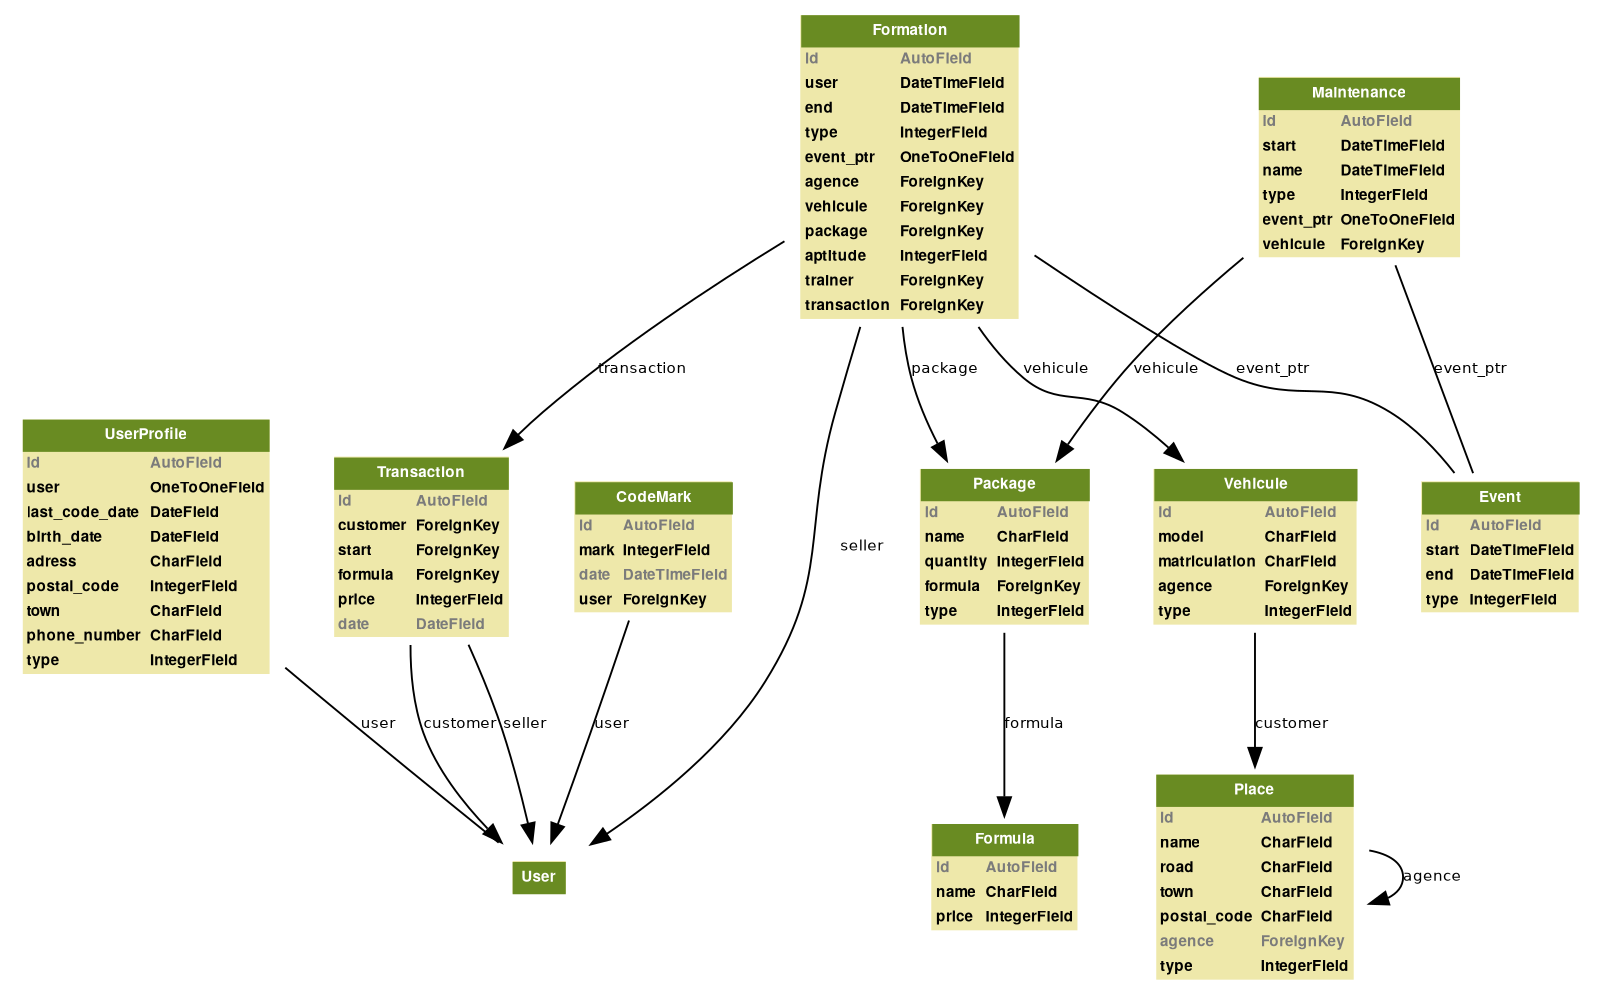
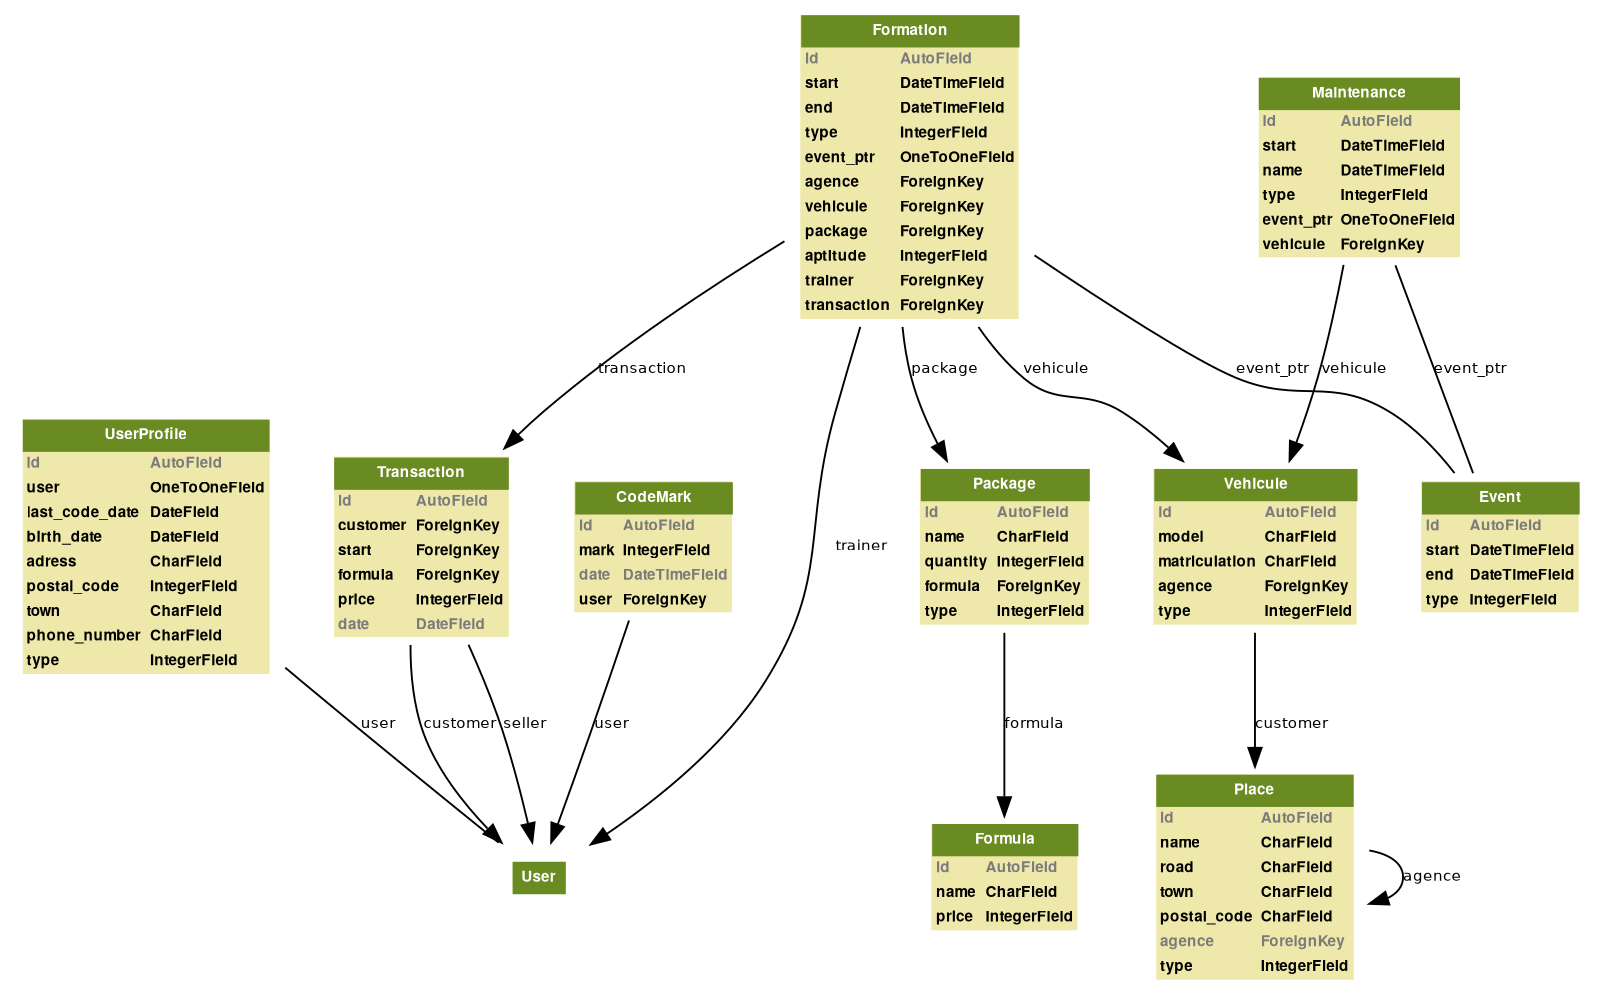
  digraph {
    fontname=Helvetica
    fontsize=8
    node [fontname=Helvetica fontsize=8 shape=plaintext]
    edge [fontname=Helvetica fontsize=8]
    n1 [label=<     <TABLE BGCOLOR="palegoldenrod" BORDER="0" CELLBORDER="0" CELLSPACING="0">      <TR><TD COLSPAN="2" CELLPADDING="4" ALIGN="CENTER" BGCOLOR="olivedrab4"      ><FONT FACE="Helvetica Bold" COLOR="white"      >UserProfile</FONT></TD></TR>            <TR><TD ALIGN="LEFT" BORDER="0"         ><FONT COLOR="#7B7B7B" FACE="Helvetica Bold">id</FONT         ></TD>         <TD ALIGN="LEFT"         ><FONT COLOR="#7B7B7B" FACE="Helvetica Bold">AutoField</FONT         ></TD></TR>          <TR><TD ALIGN="LEFT" BORDER="0"         ><FONT FACE="Helvetica Bold">user</FONT         ></TD>         <TD ALIGN="LEFT"         ><FONT FACE="Helvetica Bold">OneToOneField</FONT         ></TD></TR>          <TR><TD ALIGN="LEFT" BORDER="0"         ><FONT FACE="Helvetica Bold">last_code_date</FONT         ></TD>         <TD ALIGN="LEFT"         ><FONT FACE="Helvetica Bold">DateField</FONT         ></TD></TR>          <TR><TD ALIGN="LEFT" BORDER="0"         ><FONT FACE="Helvetica Bold">birth_date</FONT         ></TD>         <TD ALIGN="LEFT"         ><FONT FACE="Helvetica Bold">DateField</FONT         ></TD></TR>          <TR><TD ALIGN="LEFT" BORDER="0"         ><FONT FACE="Helvetica Bold">adress</FONT         ></TD>         <TD ALIGN="LEFT"         ><FONT FACE="Helvetica Bold">CharField</FONT         ></TD></TR>          <TR><TD ALIGN="LEFT" BORDER="0"         ><FONT FACE="Helvetica Bold">postal_code</FONT         ></TD>         <TD ALIGN="LEFT"         ><FONT FACE="Helvetica Bold">IntegerField</FONT         ></TD></TR>          <TR><TD ALIGN="LEFT" BORDER="0"         ><FONT FACE="Helvetica Bold">town</FONT         ></TD>         <TD ALIGN="LEFT"         ><FONT FACE="Helvetica Bold">CharField</FONT         ></TD></TR>          <TR><TD ALIGN="LEFT" BORDER="0"         ><FONT FACE="Helvetica Bold">phone_number</FONT         ></TD>         <TD ALIGN="LEFT"         ><FONT FACE="Helvetica Bold">CharField</FONT         ></TD></TR>          <TR><TD ALIGN="LEFT" BORDER="0"         ><FONT FACE="Helvetica Bold">type</FONT         ></TD>         <TD ALIGN="LEFT"         ><FONT FACE="Helvetica Bold">IntegerField</FONT         ></TD></TR>       </TABLE>     >]
    n2 [label=<         <TABLE BGCOLOR="palegoldenrod" BORDER="0" CELLBORDER="0" CELLSPACING="0">         <TR><TD COLSPAN="2" CELLPADDING="4" ALIGN="CENTER" BGCOLOR="olivedrab4"         ><FONT FACE="Helvetica Bold" COLOR="white"         >User</FONT></TD></TR>         </TABLE>         >]
    n3 [label=<     <TABLE BGCOLOR="palegoldenrod" BORDER="0" CELLBORDER="0" CELLSPACING="0">      <TR><TD COLSPAN="2" CELLPADDING="4" ALIGN="CENTER" BGCOLOR="olivedrab4"      ><FONT FACE="Helvetica Bold" COLOR="white"      >Place</FONT></TD></TR>            <TR><TD ALIGN="LEFT" BORDER="0"         ><FONT COLOR="#7B7B7B" FACE="Helvetica Bold">id</FONT         ></TD>         <TD ALIGN="LEFT"         ><FONT COLOR="#7B7B7B" FACE="Helvetica Bold">AutoField</FONT         ></TD></TR>          <TR><TD ALIGN="LEFT" BORDER="0"         ><FONT FACE="Helvetica Bold">name</FONT         ></TD>         <TD ALIGN="LEFT"         ><FONT FACE="Helvetica Bold">CharField</FONT         ></TD></TR>          <TR><TD ALIGN="LEFT" BORDER="0"         ><FONT FACE="Helvetica Bold">road</FONT         ></TD>         <TD ALIGN="LEFT"         ><FONT FACE="Helvetica Bold">CharField</FONT         ></TD></TR>          <TR><TD ALIGN="LEFT" BORDER="0"         ><FONT FACE="Helvetica Bold">town</FONT         ></TD>         <TD ALIGN="LEFT"         ><FONT FACE="Helvetica Bold">CharField</FONT         ></TD></TR>          <TR><TD ALIGN="LEFT" BORDER="0"         ><FONT FACE="Helvetica Bold">postal_code</FONT         ></TD>         <TD ALIGN="LEFT"         ><FONT FACE="Helvetica Bold">CharField</FONT         ></TD></TR>          <TR><TD ALIGN="LEFT" BORDER="0"         ><FONT COLOR="#7B7B7B" FACE="Helvetica Bold">agence</FONT         ></TD>         <TD ALIGN="LEFT"         ><FONT COLOR="#7B7B7B" FACE="Helvetica Bold">ForeignKey</FONT         ></TD></TR>          <TR><TD ALIGN="LEFT" BORDER="0"         ><FONT FACE="Helvetica Bold">type</FONT         ></TD>         <TD ALIGN="LEFT"         ><FONT FACE="Helvetica Bold">IntegerField</FONT         ></TD></TR>       </TABLE>     >]
    n4 [label=<     <TABLE BGCOLOR="palegoldenrod" BORDER="0" CELLBORDER="0" CELLSPACING="0">      <TR><TD COLSPAN="2" CELLPADDING="4" ALIGN="CENTER" BGCOLOR="olivedrab4"      ><FONT FACE="Helvetica Bold" COLOR="white"      >Formula</FONT></TD></TR>            <TR><TD ALIGN="LEFT" BORDER="0"         ><FONT COLOR="#7B7B7B" FACE="Helvetica Bold">id</FONT         ></TD>         <TD ALIGN="LEFT"         ><FONT COLOR="#7B7B7B" FACE="Helvetica Bold">AutoField</FONT         ></TD></TR>          <TR><TD ALIGN="LEFT" BORDER="0"         ><FONT FACE="Helvetica Bold">name</FONT         ></TD>         <TD ALIGN="LEFT"         ><FONT FACE="Helvetica Bold">CharField</FONT         ></TD></TR>          <TR><TD ALIGN="LEFT" BORDER="0"         ><FONT FACE="Helvetica Bold">price</FONT         ></TD>         <TD ALIGN="LEFT"         ><FONT FACE="Helvetica Bold">IntegerField</FONT         ></TD></TR>       </TABLE>     >]
    n5 [label=<     <TABLE BGCOLOR="palegoldenrod" BORDER="0" CELLBORDER="0" CELLSPACING="0">      <TR><TD COLSPAN="2" CELLPADDING="4" ALIGN="CENTER" BGCOLOR="olivedrab4"      ><FONT FACE="Helvetica Bold" COLOR="white"      >Transaction</FONT></TD></TR>            <TR><TD ALIGN="LEFT" BORDER="0"         ><FONT COLOR="#7B7B7B" FACE="Helvetica Bold">id</FONT         ></TD>         <TD ALIGN="LEFT"         ><FONT COLOR="#7B7B7B" FACE="Helvetica Bold">AutoField</FONT         ></TD></TR>          <TR><TD ALIGN="LEFT" BORDER="0"         ><FONT FACE="Helvetica Bold">customer</FONT         ></TD>         <TD ALIGN="LEFT"         ><FONT FACE="Helvetica Bold">ForeignKey</FONT         ></TD></TR>          <TR><TD ALIGN="LEFT" BORDER="0"         ><FONT FACE="Helvetica Bold">start</FONT         ></TD>         <TD ALIGN="LEFT"         ><FONT FACE="Helvetica Bold">ForeignKey</FONT         ></TD></TR>          <TR><TD ALIGN="LEFT" BORDER="0"         ><FONT FACE="Helvetica Bold">formula</FONT         ></TD>         <TD ALIGN="LEFT"         ><FONT FACE="Helvetica Bold">ForeignKey</FONT         ></TD></TR>          <TR><TD ALIGN="LEFT" BORDER="0"         ><FONT FACE="Helvetica Bold">price</FONT         ></TD>         <TD ALIGN="LEFT"         ><FONT FACE="Helvetica Bold">IntegerField</FONT         ></TD></TR>          <TR><TD ALIGN="LEFT" BORDER="0"         ><FONT COLOR="#7B7B7B" FACE="Helvetica Bold">date</FONT         ></TD>         <TD ALIGN="LEFT"         ><FONT COLOR="#7B7B7B" FACE="Helvetica Bold">DateField</FONT         ></TD></TR>       </TABLE>     >]
    n6 [label=<     <TABLE BGCOLOR="palegoldenrod" BORDER="0" CELLBORDER="0" CELLSPACING="0">      <TR><TD COLSPAN="2" CELLPADDING="4" ALIGN="CENTER" BGCOLOR="olivedrab4"      ><FONT FACE="Helvetica Bold" COLOR="white"      >Package</FONT></TD></TR>            <TR><TD ALIGN="LEFT" BORDER="0"         ><FONT COLOR="#7B7B7B" FACE="Helvetica Bold">id</FONT         ></TD>         <TD ALIGN="LEFT"         ><FONT COLOR="#7B7B7B" FACE="Helvetica Bold">AutoField</FONT         ></TD></TR>          <TR><TD ALIGN="LEFT" BORDER="0"         ><FONT FACE="Helvetica Bold">name</FONT         ></TD>         <TD ALIGN="LEFT"         ><FONT FACE="Helvetica Bold">CharField</FONT         ></TD></TR>          <TR><TD ALIGN="LEFT" BORDER="0"         ><FONT FACE="Helvetica Bold">quantity</FONT         ></TD>         <TD ALIGN="LEFT"         ><FONT FACE="Helvetica Bold">IntegerField</FONT         ></TD></TR>          <TR><TD ALIGN="LEFT" BORDER="0"         ><FONT FACE="Helvetica Bold">formula</FONT         ></TD>         <TD ALIGN="LEFT"         ><FONT FACE="Helvetica Bold">ForeignKey</FONT         ></TD></TR>          <TR><TD ALIGN="LEFT" BORDER="0"         ><FONT FACE="Helvetica Bold">type</FONT         ></TD>         <TD ALIGN="LEFT"         ><FONT FACE="Helvetica Bold">IntegerField</FONT         ></TD></TR>       </TABLE>     >]
    n7 [label=<     <TABLE BGCOLOR="palegoldenrod" BORDER="0" CELLBORDER="0" CELLSPACING="0">      <TR><TD COLSPAN="2" CELLPADDING="4" ALIGN="CENTER" BGCOLOR="olivedrab4"      ><FONT FACE="Helvetica Bold" COLOR="white"      >Vehicule</FONT></TD></TR>            <TR><TD ALIGN="LEFT" BORDER="0"         ><FONT COLOR="#7B7B7B" FACE="Helvetica Bold">id</FONT         ></TD>         <TD ALIGN="LEFT"         ><FONT COLOR="#7B7B7B" FACE="Helvetica Bold">AutoField</FONT         ></TD></TR>          <TR><TD ALIGN="LEFT" BORDER="0"         ><FONT FACE="Helvetica Bold">model</FONT         ></TD>         <TD ALIGN="LEFT"         ><FONT FACE="Helvetica Bold">CharField</FONT         ></TD></TR>          <TR><TD ALIGN="LEFT" BORDER="0"         ><FONT FACE="Helvetica Bold">matriculation</FONT         ></TD>         <TD ALIGN="LEFT"         ><FONT FACE="Helvetica Bold">CharField</FONT         ></TD></TR>          <TR><TD ALIGN="LEFT" BORDER="0"         ><FONT FACE="Helvetica Bold">agence</FONT         ></TD>         <TD ALIGN="LEFT"         ><FONT FACE="Helvetica Bold">ForeignKey</FONT         ></TD></TR>          <TR><TD ALIGN="LEFT" BORDER="0"         ><FONT FACE="Helvetica Bold">type</FONT         ></TD>         <TD ALIGN="LEFT"         ><FONT FACE="Helvetica Bold">IntegerField</FONT         ></TD></TR>       </TABLE>     >]
    n8 [label=<     <TABLE BGCOLOR="palegoldenrod" BORDER="0" CELLBORDER="0" CELLSPACING="0">      <TR><TD COLSPAN="2" CELLPADDING="4" ALIGN="CENTER" BGCOLOR="olivedrab4"      ><FONT FACE="Helvetica Bold" COLOR="white"      >Event</FONT></TD></TR>            <TR><TD ALIGN="LEFT" BORDER="0"         ><FONT COLOR="#7B7B7B" FACE="Helvetica Bold">id</FONT         ></TD>         <TD ALIGN="LEFT"         ><FONT COLOR="#7B7B7B" FACE="Helvetica Bold">AutoField</FONT         ></TD></TR>          <TR><TD ALIGN="LEFT" BORDER="0"         ><FONT FACE="Helvetica Bold">start</FONT         ></TD>         <TD ALIGN="LEFT"         ><FONT FACE="Helvetica Bold">DateTimeField</FONT         ></TD></TR>          <TR><TD ALIGN="LEFT" BORDER="0"         ><FONT FACE="Helvetica Bold">end</FONT         ></TD>         <TD ALIGN="LEFT"         ><FONT FACE="Helvetica Bold">DateTimeField</FONT         ></TD></TR>          <TR><TD ALIGN="LEFT" BORDER="0"         ><FONT FACE="Helvetica Bold">type</FONT         ></TD>         <TD ALIGN="LEFT"         ><FONT FACE="Helvetica Bold">IntegerField</FONT         ></TD></TR>       </TABLE>     >]
    n9 [label=<     <TABLE BGCOLOR="palegoldenrod" BORDER="0" CELLBORDER="0" CELLSPACING="0">      <TR><TD COLSPAN="2" CELLPADDING="4" ALIGN="CENTER" BGCOLOR="olivedrab4"      ><FONT FACE="Helvetica Bold" COLOR="white"      >Maintenance</FONT></TD></TR>            <TR><TD ALIGN="LEFT" BORDER="0"         ><FONT COLOR="#7B7B7B" FACE="Helvetica Bold">id</FONT         ></TD>         <TD ALIGN="LEFT"         ><FONT COLOR="#7B7B7B" FACE="Helvetica Bold">AutoField</FONT         ></TD></TR>          <TR><TD ALIGN="LEFT" BORDER="0"         ><FONT FACE="Helvetica Bold">start</FONT         ></TD>         <TD ALIGN="LEFT"         ><FONT FACE="Helvetica Bold">DateTimeField</FONT         ></TD></TR>          <TR><TD ALIGN="LEFT" BORDER="0"         ><FONT FACE="Helvetica Bold">name</FONT         ></TD>         <TD ALIGN="LEFT"         ><FONT FACE="Helvetica Bold">DateTimeField</FONT         ></TD></TR>          <TR><TD ALIGN="LEFT" BORDER="0"         ><FONT FACE="Helvetica Bold">type</FONT         ></TD>         <TD ALIGN="LEFT"         ><FONT FACE="Helvetica Bold">IntegerField</FONT         ></TD></TR>          <TR><TD ALIGN="LEFT" BORDER="0"         ><FONT FACE="Helvetica Bold">event_ptr</FONT         ></TD>         <TD ALIGN="LEFT"         ><FONT FACE="Helvetica Bold">OneToOneField</FONT         ></TD></TR>          <TR><TD ALIGN="LEFT" BORDER="0"         ><FONT FACE="Helvetica Bold">vehicule</FONT         ></TD>         <TD ALIGN="LEFT"         ><FONT FACE="Helvetica Bold">ForeignKey</FONT         ></TD></TR>       </TABLE>     >]
    n10 [label=<     <TABLE BGCOLOR="palegoldenrod" BORDER="0" CELLBORDER="0" CELLSPACING="0">      <TR><TD COLSPAN="2" CELLPADDING="4" ALIGN="CENTER" BGCOLOR="olivedrab4"      ><FONT FACE="Helvetica Bold" COLOR="white"      >CodeMark</FONT></TD></TR>            <TR><TD ALIGN="LEFT" BORDER="0"         ><FONT COLOR="#7B7B7B" FACE="Helvetica Bold">id</FONT         ></TD>         <TD ALIGN="LEFT"         ><FONT COLOR="#7B7B7B" FACE="Helvetica Bold">AutoField</FONT         ></TD></TR>          <TR><TD ALIGN="LEFT" BORDER="0"         ><FONT FACE="Helvetica Bold">mark</FONT         ></TD>         <TD ALIGN="LEFT"         ><FONT FACE="Helvetica Bold">IntegerField</FONT         ></TD></TR>          <TR><TD ALIGN="LEFT" BORDER="0"         ><FONT COLOR="#7B7B7B" FACE="Helvetica Bold">date</FONT         ></TD>         <TD ALIGN="LEFT"         ><FONT COLOR="#7B7B7B" FACE="Helvetica Bold">DateTimeField</FONT         ></TD></TR>          <TR><TD ALIGN="LEFT" BORDER="0"         ><FONT FACE="Helvetica Bold">user</FONT         ></TD>         <TD ALIGN="LEFT"         ><FONT FACE="Helvetica Bold">ForeignKey</FONT         ></TD></TR>       </TABLE>     >]
-   n11 [label=<     <TABLE BGCOLOR="palegoldenrod" BORDER="0" CELLBORDER="0" CELLSPACING="0">      <TR><TD COLSPAN="2" CELLPADDING="4" ALIGN="CENTER" BGCOLOR="olivedrab4"      ><FONT FACE="Helvetica Bold" COLOR="white"      >Formation</FONT></TD></TR>            <TR><TD ALIGN="LEFT" BORDER="0"         ><FONT COLOR="#7B7B7B" FACE="Helvetica Bold">id</FONT         ></TD>         <TD ALIGN="LEFT"         ><FONT COLOR="#7B7B7B" FACE="Helvetica Bold">AutoField</FONT         ></TD></TR>          <TR><TD ALIGN="LEFT" BORDER="0"         ><FONT FACE="Helvetica Bold">user</FONT         ></TD>         <TD ALIGN="LEFT"         ><FONT FACE="Helvetica Bold">DateTimeField</FONT         ></TD></TR>          <TR><TD ALIGN="LEFT" BORDER="0"         ><FONT FACE="Helvetica Bold">end</FONT         ></TD>         <TD ALIGN="LEFT"         ><FONT FACE="Helvetica Bold">DateTimeField</FONT         ></TD></TR>          <TR><TD ALIGN="LEFT" BORDER="0"         ><FONT FACE="Helvetica Bold">type</FONT         ></TD>         <TD ALIGN="LEFT"         ><FONT FACE="Helvetica Bold">IntegerField</FONT         ></TD></TR>          <TR><TD ALIGN="LEFT" BORDER="0"         ><FONT FACE="Helvetica Bold">event_ptr</FONT         ></TD>         <TD ALIGN="LEFT"         ><FONT FACE="Helvetica Bold">OneToOneField</FONT         ></TD></TR>          <TR><TD ALIGN="LEFT" BORDER="0"         ><FONT FACE="Helvetica Bold">agence</FONT         ></TD>         <TD ALIGN="LEFT"         ><FONT FACE="Helvetica Bold">ForeignKey</FONT         ></TD></TR>          <TR><TD ALIGN="LEFT" BORDER="0"         ><FONT FACE="Helvetica Bold">vehicule</FONT         ></TD>         <TD ALIGN="LEFT"         ><FONT FACE="Helvetica Bold">ForeignKey</FONT         ></TD></TR>          <TR><TD ALIGN="LEFT" BORDER="0"         ><FONT FACE="Helvetica Bold">package</FONT         ></TD>         <TD ALIGN="LEFT"         ><FONT FACE="Helvetica Bold">ForeignKey</FONT         ></TD></TR>          <TR><TD ALIGN="LEFT" BORDER="0"         ><FONT FACE="Helvetica Bold">aptitude</FONT         ></TD>         <TD ALIGN="LEFT"         ><FONT FACE="Helvetica Bold">IntegerField</FONT         ></TD></TR>          <TR><TD ALIGN="LEFT" BORDER="0"         ><FONT FACE="Helvetica Bold">trainer</FONT         ></TD>         <TD ALIGN="LEFT"         ><FONT FACE="Helvetica Bold">ForeignKey</FONT         ></TD></TR>          <TR><TD ALIGN="LEFT" BORDER="0"         ><FONT FACE="Helvetica Bold">transaction</FONT         ></TD>         <TD ALIGN="LEFT"         ><FONT FACE="Helvetica Bold">ForeignKey</FONT         ></TD></TR>       </TABLE>     >]
+   n11 [label=<     <TABLE BGCOLOR="palegoldenrod" BORDER="0" CELLBORDER="0" CELLSPACING="0">      <TR><TD COLSPAN="2" CELLPADDING="4" ALIGN="CENTER" BGCOLOR="olivedrab4"      ><FONT FACE="Helvetica Bold" COLOR="white"      >Formation</FONT></TD></TR>            <TR><TD ALIGN="LEFT" BORDER="0"         ><FONT COLOR="#7B7B7B" FACE="Helvetica Bold">id</FONT         ></TD>         <TD ALIGN="LEFT"         ><FONT COLOR="#7B7B7B" FACE="Helvetica Bold">AutoField</FONT         ></TD></TR>          <TR><TD ALIGN="LEFT" BORDER="0"         ><FONT FACE="Helvetica Bold">start</FONT         ></TD>         <TD ALIGN="LEFT"         ><FONT FACE="Helvetica Bold">DateTimeField</FONT         ></TD></TR>          <TR><TD ALIGN="LEFT" BORDER="0"         ><FONT FACE="Helvetica Bold">end</FONT         ></TD>         <TD ALIGN="LEFT"         ><FONT FACE="Helvetica Bold">DateTimeField</FONT         ></TD></TR>          <TR><TD ALIGN="LEFT" BORDER="0"         ><FONT FACE="Helvetica Bold">type</FONT         ></TD>         <TD ALIGN="LEFT"         ><FONT FACE="Helvetica Bold">IntegerField</FONT         ></TD></TR>          <TR><TD ALIGN="LEFT" BORDER="0"         ><FONT FACE="Helvetica Bold">event_ptr</FONT         ></TD>         <TD ALIGN="LEFT"         ><FONT FACE="Helvetica Bold">OneToOneField</FONT         ></TD></TR>          <TR><TD ALIGN="LEFT" BORDER="0"         ><FONT FACE="Helvetica Bold">agence</FONT         ></TD>         <TD ALIGN="LEFT"         ><FONT FACE="Helvetica Bold">ForeignKey</FONT         ></TD></TR>          <TR><TD ALIGN="LEFT" BORDER="0"         ><FONT FACE="Helvetica Bold">vehicule</FONT         ></TD>         <TD ALIGN="LEFT"         ><FONT FACE="Helvetica Bold">ForeignKey</FONT         ></TD></TR>          <TR><TD ALIGN="LEFT" BORDER="0"         ><FONT FACE="Helvetica Bold">package</FONT         ></TD>         <TD ALIGN="LEFT"         ><FONT FACE="Helvetica Bold">ForeignKey</FONT         ></TD></TR>          <TR><TD ALIGN="LEFT" BORDER="0"         ><FONT FACE="Helvetica Bold">aptitude</FONT         ></TD>         <TD ALIGN="LEFT"         ><FONT FACE="Helvetica Bold">IntegerField</FONT         ></TD></TR>          <TR><TD ALIGN="LEFT" BORDER="0"         ><FONT FACE="Helvetica Bold">trainer</FONT         ></TD>         <TD ALIGN="LEFT"         ><FONT FACE="Helvetica Bold">ForeignKey</FONT         ></TD></TR>          <TR><TD ALIGN="LEFT" BORDER="0"         ><FONT FACE="Helvetica Bold">transaction</FONT         ></TD>         <TD ALIGN="LEFT"         ><FONT FACE="Helvetica Bold">ForeignKey</FONT         ></TD></TR>       </TABLE>     >]
    n1 -> n2 [arrowhead=none arrowtail=none label=user]
    n3 -> n3 [label=agence]
    n5 -> n2 [label=customer]
    n5 -> n2 [label=seller]
    n6 -> n4 [label=formula]
    n7 -> n3 [label=customer]
-   n9 -> n6 [label=vehicule]
+   n9 -> n7 [label=vehicule]
    n9 -> n8 [arrowhead=none arrowtail=none label=event_ptr]
    n10 -> n2 [label=user]
-   n11 -> n2 [label=seller]
+   n11 -> n2 [label=trainer]
    n11 -> n5 [label=transaction]
    n11 -> n6 [label=package]
    n11 -> n7 [label=vehicule]
    n11 -> n8 [arrowhead=none arrowtail=none label=event_ptr]
  }
